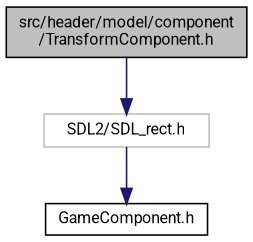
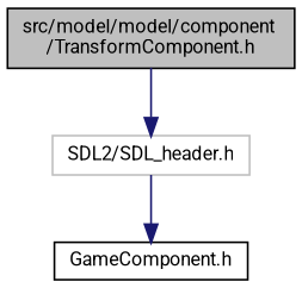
  digraph {
    fontname=Roboto
    node [color=black fillcolor=white fontname=Roboto fontsize=10 shape=record style=filled]
    edge [color=midnightblue fontname=Roboto fontsize=10 labelfontname=Helvetica labelfontsize=10 style=solid]
-   n1 [fillcolor=grey75 fontcolor=black height=0.2 label="src/header/model/component\l/TransformComponent.h" width=0.4]
-   n2 [color=grey75 height=0.2 label="SDL2/SDL_rect.h" width=0.4]
+   n1 [fillcolor=grey75 fontcolor=black height=0.2 label="src/model/model/component\l/TransformComponent.h" width=0.4]
+   n2 [color=grey75 height=0.2 label="SDL2/SDL_header.h" width=0.4]
    n3 [height=0.2 label="GameComponent.h" width=0.4]
    n1 -> n2
    n2 -> n3
  }
